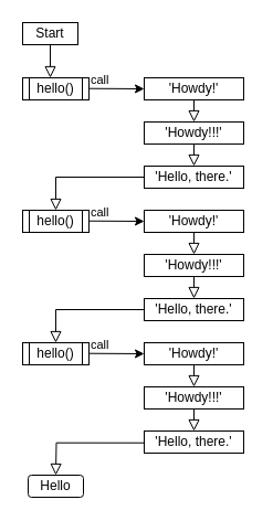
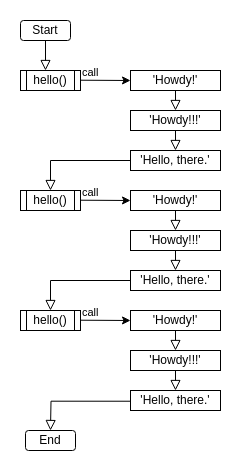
  <mxCell id="0" />
  <mxCell id="1" parent="0" />
  <mxCell id="2" value="" style="rounded=0;html=1;jettySize=auto;orthogonalLoop=1;fontSize=11;endArrow=block;endFill=0;endSize=8;strokeWidth=1;shadow=0;labelBackgroundColor=none;edgeStyle=orthogonalEdgeStyle;entryX=0.5;entryY=0;entryDx=0;entryDy=0;" parent="1" source="3" edge="1"><mxGeometry relative="1" as="geometry"><mxPoint x="45" y="70" as="targetPoint" /></mxGeometry></mxCell>
- <mxCell id="3" value="Start" style="whiteSpace=wrap;html=1;fontSize=12;glass=0;strokeWidth=1;shadow=0;rounded=0;" parent="1" vertex="1"><mxGeometry x="20" y="20" width="50" height="20" as="geometry" /></mxCell>
+ <mxCell id="3" value="Start" style="rounded=1;whiteSpace=wrap;html=1;fontSize=12;glass=0;strokeWidth=1;shadow=0;" parent="1" vertex="1"><mxGeometry x="20" y="20" width="50" height="20" as="geometry" /></mxCell>
  <mxCell id="4" value="" style="group" vertex="1" connectable="0" parent="1"><mxGeometry x="20" y="70" width="205" height="100" as="geometry" /></mxCell>
  <mxCell id="5" value="hello()" style="shape=process;whiteSpace=wrap;html=1;backgroundOutline=1;" vertex="1" parent="4"><mxGeometry width="60" height="20" as="geometry" /></mxCell>
  <mxCell id="6" value="'Howdy!'" style="rounded=0;whiteSpace=wrap;html=1;" vertex="1" parent="4"><mxGeometry x="110" width="90" height="20" as="geometry" /></mxCell>
  <mxCell id="7" value="'Howdy!!!'" style="rounded=0;whiteSpace=wrap;html=1;" vertex="1" parent="4"><mxGeometry x="110" y="40" width="90" height="20" as="geometry" /></mxCell>
  <mxCell id="8" value="'Hello, there.'" style="rounded=0;whiteSpace=wrap;html=1;" vertex="1" parent="4"><mxGeometry x="110" y="80" width="90" height="20" as="geometry" /></mxCell>
  <mxCell id="9" value="" style="rounded=0;html=1;jettySize=auto;orthogonalLoop=1;fontSize=11;endArrow=block;endFill=0;endSize=8;strokeWidth=1;shadow=0;labelBackgroundColor=none;edgeStyle=orthogonalEdgeStyle;entryX=0.5;entryY=0;entryDx=0;entryDy=0;exitX=0.5;exitY=1;exitDx=0;exitDy=0;" edge="1" parent="4" source="6" target="7"><mxGeometry relative="1" as="geometry"><mxPoint x="35.029" y="-20" as="sourcePoint" /><mxPoint x="35" y="10" as="targetPoint" /></mxGeometry></mxCell>
  <mxCell id="10" value="" style="rounded=0;html=1;jettySize=auto;orthogonalLoop=1;fontSize=11;endArrow=block;endFill=0;endSize=8;strokeWidth=1;shadow=0;labelBackgroundColor=none;edgeStyle=orthogonalEdgeStyle;exitX=0.5;exitY=1;exitDx=0;exitDy=0;entryX=0.5;entryY=0;entryDx=0;entryDy=0;" edge="1" parent="4" source="7" target="8"><mxGeometry relative="1" as="geometry"><mxPoint x="165" y="30" as="sourcePoint" /><mxPoint x="165" y="50" as="targetPoint" /><Array as="points"><mxPoint x="155" y="70" /><mxPoint x="155" y="70" /></Array></mxGeometry></mxCell>
  <mxCell id="11" value="" style="endArrow=classic;html=1;entryX=0;entryY=0.5;entryDx=0;entryDy=0;" edge="1" parent="4" target="6"><mxGeometry relative="1" as="geometry"><mxPoint x="60" y="9.71" as="sourcePoint" /><mxPoint x="220" y="9.71" as="targetPoint" /></mxGeometry></mxCell>
  <mxCell id="12" value="call" style="edgeLabel;resizable=0;html=1;align=left;verticalAlign=bottom;" connectable="0" vertex="1" parent="11"><mxGeometry x="-1" relative="1" as="geometry" /></mxCell>
  <mxCell id="13" value="" style="rounded=0;html=1;jettySize=auto;orthogonalLoop=1;fontSize=11;endArrow=block;endFill=0;endSize=8;strokeWidth=1;shadow=0;labelBackgroundColor=none;edgeStyle=orthogonalEdgeStyle;entryX=0.5;entryY=0;entryDx=0;entryDy=0;exitX=0;exitY=0.5;exitDx=0;exitDy=0;" edge="1" parent="1" source="8" target="25"><mxGeometry relative="1" as="geometry"><mxPoint x="55.029" y="50" as="sourcePoint" /><mxPoint x="55" y="80" as="targetPoint" /></mxGeometry></mxCell>
  <mxCell id="14" value="'Hello, there.'" style="rounded=0;whiteSpace=wrap;html=1;" vertex="1" parent="1"><mxGeometry x="130" y="270" width="90" height="20" as="geometry" /></mxCell>
  <mxCell id="15" value="" style="group" vertex="1" connectable="0" parent="1"><mxGeometry x="20" y="310" width="205" height="100" as="geometry" /></mxCell>
  <mxCell id="16" value="hello()" style="shape=process;whiteSpace=wrap;html=1;backgroundOutline=1;" vertex="1" parent="15"><mxGeometry width="60" height="20" as="geometry" /></mxCell>
  <mxCell id="17" value="'Howdy!'" style="rounded=0;whiteSpace=wrap;html=1;" vertex="1" parent="15"><mxGeometry x="110" width="90" height="20" as="geometry" /></mxCell>
  <mxCell id="18" value="'Howdy!!!'" style="rounded=0;whiteSpace=wrap;html=1;" vertex="1" parent="15"><mxGeometry x="110" y="40" width="90" height="20" as="geometry" /></mxCell>
  <mxCell id="19" value="'Hello, there.'" style="rounded=0;whiteSpace=wrap;html=1;" vertex="1" parent="15"><mxGeometry x="110" y="80" width="90" height="20" as="geometry" /></mxCell>
  <mxCell id="20" value="" style="rounded=0;html=1;jettySize=auto;orthogonalLoop=1;fontSize=11;endArrow=block;endFill=0;endSize=8;strokeWidth=1;shadow=0;labelBackgroundColor=none;edgeStyle=orthogonalEdgeStyle;entryX=0.5;entryY=0;entryDx=0;entryDy=0;exitX=0.5;exitY=1;exitDx=0;exitDy=0;" edge="1" parent="15" source="17" target="18"><mxGeometry relative="1" as="geometry"><mxPoint x="35.029" y="-20" as="sourcePoint" /><mxPoint x="35" y="10" as="targetPoint" /></mxGeometry></mxCell>
  <mxCell id="21" value="" style="rounded=0;html=1;jettySize=auto;orthogonalLoop=1;fontSize=11;endArrow=block;endFill=0;endSize=8;strokeWidth=1;shadow=0;labelBackgroundColor=none;edgeStyle=orthogonalEdgeStyle;exitX=0.5;exitY=1;exitDx=0;exitDy=0;entryX=0.5;entryY=0;entryDx=0;entryDy=0;" edge="1" parent="15" source="18" target="19"><mxGeometry relative="1" as="geometry"><mxPoint x="165" y="30" as="sourcePoint" /><mxPoint x="165" y="50" as="targetPoint" /><Array as="points"><mxPoint x="155" y="70" /><mxPoint x="155" y="70" /></Array></mxGeometry></mxCell>
  <mxCell id="22" value="" style="endArrow=classic;html=1;entryX=0;entryY=0.5;entryDx=0;entryDy=0;" edge="1" parent="15" target="17"><mxGeometry relative="1" as="geometry"><mxPoint x="60" y="9.71" as="sourcePoint" /><mxPoint x="220" y="9.71" as="targetPoint" /></mxGeometry></mxCell>
  <mxCell id="23" value="call" style="edgeLabel;resizable=0;html=1;align=left;verticalAlign=bottom;" connectable="0" vertex="1" parent="22"><mxGeometry x="-1" relative="1" as="geometry" /></mxCell>
  <mxCell id="24" value="" style="rounded=0;html=1;jettySize=auto;orthogonalLoop=1;fontSize=11;endArrow=block;endFill=0;endSize=8;strokeWidth=1;shadow=0;labelBackgroundColor=none;edgeStyle=orthogonalEdgeStyle;entryX=0.5;entryY=0;entryDx=0;entryDy=0;exitX=0;exitY=0.5;exitDx=0;exitDy=0;" edge="1" parent="1" source="14" target="16"><mxGeometry relative="1" as="geometry"><mxPoint x="55.029" y="170" as="sourcePoint" /><mxPoint x="55" y="200" as="targetPoint" /></mxGeometry></mxCell>
  <mxCell id="25" value="hello()" style="shape=process;whiteSpace=wrap;html=1;backgroundOutline=1;" vertex="1" parent="1"><mxGeometry x="20" y="190" width="60" height="20" as="geometry" /></mxCell>
  <mxCell id="26" value="'Howdy!'" style="rounded=0;whiteSpace=wrap;html=1;" vertex="1" parent="1"><mxGeometry x="130" y="190" width="90" height="20" as="geometry" /></mxCell>
  <mxCell id="27" value="'Howdy!!!'" style="rounded=0;whiteSpace=wrap;html=1;" vertex="1" parent="1"><mxGeometry x="130" y="230" width="90" height="20" as="geometry" /></mxCell>
  <mxCell id="28" value="" style="rounded=0;html=1;jettySize=auto;orthogonalLoop=1;fontSize=11;endArrow=block;endFill=0;endSize=8;strokeWidth=1;shadow=0;labelBackgroundColor=none;edgeStyle=orthogonalEdgeStyle;entryX=0.5;entryY=0;entryDx=0;entryDy=0;exitX=0.5;exitY=1;exitDx=0;exitDy=0;" edge="1" parent="1" source="26" target="27"><mxGeometry x="140" y="210" as="geometry"><mxPoint x="55.029" y="170" as="sourcePoint" /><mxPoint x="55" y="200" as="targetPoint" /></mxGeometry></mxCell>
  <mxCell id="29" value="" style="rounded=0;html=1;jettySize=auto;orthogonalLoop=1;fontSize=11;endArrow=block;endFill=0;endSize=8;strokeWidth=1;shadow=0;labelBackgroundColor=none;edgeStyle=orthogonalEdgeStyle;exitX=0.5;exitY=1;exitDx=0;exitDy=0;entryX=0.5;entryY=0;entryDx=0;entryDy=0;" edge="1" parent="1" source="27"><mxGeometry x="140" y="210" as="geometry"><mxPoint x="185" y="220" as="sourcePoint" /><mxPoint x="175" y="270" as="targetPoint" /><Array as="points"><mxPoint x="175" y="260" /><mxPoint x="175" y="260" /></Array></mxGeometry></mxCell>
  <mxCell id="30" value="" style="endArrow=classic;html=1;entryX=0;entryY=0.5;entryDx=0;entryDy=0;" edge="1" parent="1" target="26"><mxGeometry x="140" y="210" as="geometry"><mxPoint x="80" y="199.71" as="sourcePoint" /><mxPoint x="240" y="199.71" as="targetPoint" /></mxGeometry></mxCell>
  <mxCell id="31" value="call" style="edgeLabel;resizable=0;html=1;align=left;verticalAlign=bottom;" connectable="0" vertex="1" parent="30"><mxGeometry x="-1" relative="1" as="geometry" /></mxCell>
- <mxCell id="32" value="Hello" style="rounded=1;whiteSpace=wrap;html=1;fontSize=12;glass=0;strokeWidth=1;shadow=0;" vertex="1" parent="1"><mxGeometry x="25" y="430" width="50" height="20" as="geometry" /></mxCell>
+ <mxCell id="32" value="End" style="rounded=1;whiteSpace=wrap;html=1;fontSize=12;glass=0;strokeWidth=1;shadow=0;" vertex="1" parent="1"><mxGeometry x="25" y="430" width="50" height="20" as="geometry" /></mxCell>
  <mxCell id="33" value="" style="rounded=0;html=1;jettySize=auto;orthogonalLoop=1;fontSize=11;endArrow=block;endFill=0;endSize=8;strokeWidth=1;shadow=0;labelBackgroundColor=none;edgeStyle=orthogonalEdgeStyle;exitX=0;exitY=0.536;exitDx=0;exitDy=0;exitPerimeter=0;" edge="1" parent="1" source="19"><mxGeometry relative="1" as="geometry"><mxPoint x="140" y="290" as="sourcePoint" /><mxPoint x="50" y="430" as="targetPoint" /></mxGeometry></mxCell>
